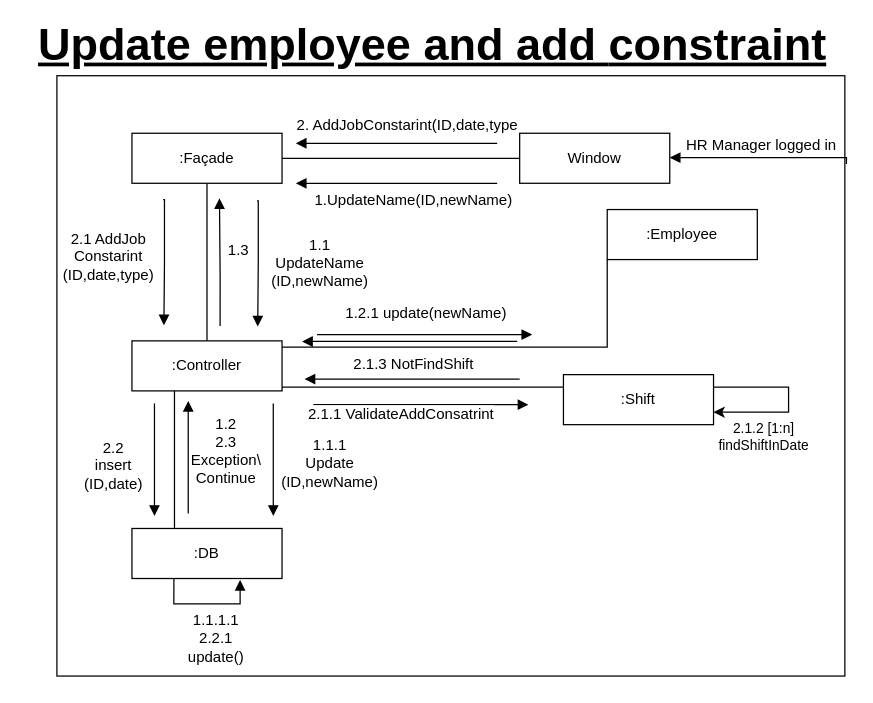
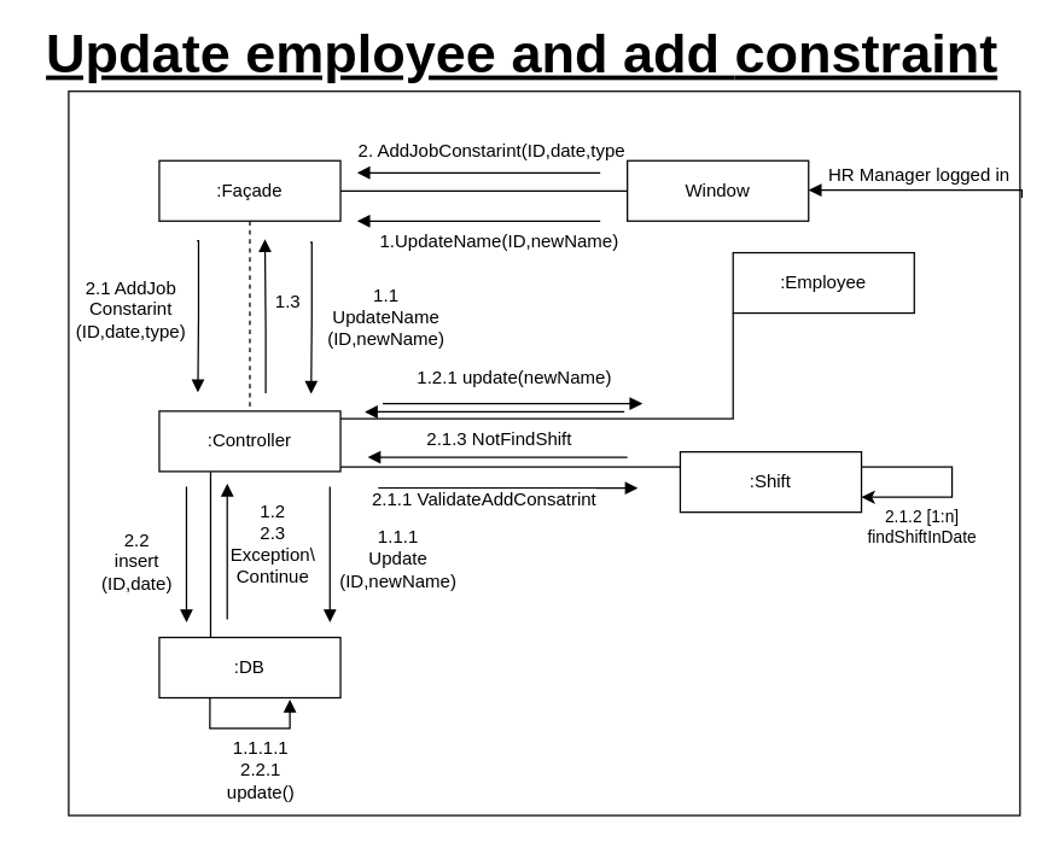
  <mxCell id="0" />
  <mxCell id="1" parent="0" />
  <mxCell id="2" value="" style="rounded=0;whiteSpace=wrap;html=1;fontSize=36;" parent="1" vertex="1"><mxGeometry x="45" y="60" width="630" height="480" as="geometry" /></mxCell>
  <mxCell id="3" value="&lt;font style=&quot;font-size: 36px;&quot;&gt;&lt;u&gt;&lt;b&gt;Update employee and add&amp;nbsp;&lt;/b&gt;&lt;/u&gt;&lt;/font&gt;&lt;span style=&quot;font-size: 36px;&quot;&gt;&lt;b&gt;&lt;u&gt;constraint&lt;/u&gt;&lt;/b&gt;&lt;/span&gt;" style="text;html=1;align=center;verticalAlign=middle;resizable=0;points=[];autosize=1;strokeColor=none;fillColor=none;" parent="1" vertex="1"><mxGeometry x="20" y="20" width="650" height="30" as="geometry" /></mxCell>
  <mxCell id="4" style="edgeStyle=orthogonalEdgeStyle;rounded=0;orthogonalLoop=1;jettySize=auto;html=1;fontFamily=Helvetica;fontSize=12;fontColor=default;endArrow=none;endFill=0;" parent="1" source="5" target="7" edge="1"><mxGeometry relative="1" as="geometry" /></mxCell>
  <mxCell id="5" value="Window" style="rounded=0;whiteSpace=wrap;html=1;fontFamily=Helvetica;fontSize=12;fontColor=default;strokeColor=default;fillColor=default;" parent="1" vertex="1"><mxGeometry x="415" y="106" width="120" height="40" as="geometry" /></mxCell>
- <mxCell id="6" style="edgeStyle=orthogonalEdgeStyle;rounded=0;orthogonalLoop=1;jettySize=auto;html=1;fontFamily=Helvetica;fontSize=12;fontColor=default;endArrow=none;endFill=0;" parent="1" source="7" target="10" edge="1"><mxGeometry relative="1" as="geometry" /></mxCell>
+ <mxCell id="6" style="edgeStyle=orthogonalEdgeStyle;rounded=0;orthogonalLoop=1;jettySize=auto;html=1;fontFamily=Helvetica;fontSize=12;fontColor=default;endArrow=none;endFill=0;dashed=1;" parent="1" source="7" target="10" edge="1"><mxGeometry relative="1" as="geometry" /></mxCell>
  <mxCell id="7" value=":Façade" style="rounded=0;whiteSpace=wrap;html=1;fontFamily=Helvetica;fontSize=12;fontColor=default;strokeColor=default;fillColor=default;" parent="1" vertex="1"><mxGeometry x="105" y="106" width="120" height="40" as="geometry" /></mxCell>
  <mxCell id="8" value=":DB" style="rounded=0;whiteSpace=wrap;html=1;fontFamily=Helvetica;fontSize=12;fontColor=default;strokeColor=default;fillColor=default;" parent="1" vertex="1"><mxGeometry x="105" y="422" width="120" height="40" as="geometry" /></mxCell>
  <mxCell id="9" style="edgeStyle=orthogonalEdgeStyle;rounded=0;orthogonalLoop=1;jettySize=auto;html=1;fontFamily=Helvetica;fontSize=12;fontColor=default;endArrow=none;endFill=0;" parent="1" edge="1"><mxGeometry relative="1" as="geometry"><mxPoint x="139" y="312" as="sourcePoint" /><mxPoint x="139" y="422" as="targetPoint" /></mxGeometry></mxCell>
  <mxCell id="10" value=":Controller" style="rounded=0;whiteSpace=wrap;html=1;fontFamily=Helvetica;fontSize=12;fontColor=default;strokeColor=default;fillColor=default;" parent="1" vertex="1"><mxGeometry x="105" y="272" width="120" height="40" as="geometry" /></mxCell>
  <mxCell id="11" value="1.1.1&lt;br&gt;Update&lt;br&gt;(ID,newName)" style="edgeStyle=orthogonalEdgeStyle;rounded=0;orthogonalLoop=1;jettySize=auto;html=1;fontFamily=Helvetica;fontSize=12;fontColor=default;endArrow=block;endFill=1;" parent="1" edge="1"><mxGeometry x="0.067" y="45" relative="1" as="geometry"><mxPoint x="218" y="412" as="targetPoint" /><mxPoint x="218" y="322" as="sourcePoint" /><mxPoint as="offset" /><Array as="points"><mxPoint x="218" y="372" /><mxPoint x="218" y="372" /></Array></mxGeometry></mxCell>
  <mxCell id="12" style="edgeStyle=orthogonalEdgeStyle;rounded=0;orthogonalLoop=1;jettySize=auto;html=1;entryX=1;entryY=0.5;entryDx=0;entryDy=0;fontFamily=Helvetica;fontSize=12;fontColor=default;startArrow=none;startFill=0;endArrow=none;endFill=0;" parent="1" source="13" edge="1"><mxGeometry relative="1" as="geometry"><Array as="points"><mxPoint x="485" y="277" /></Array><mxPoint x="225" y="277" as="targetPoint" /></mxGeometry></mxCell>
  <mxCell id="13" value=":Employee" style="rounded=0;whiteSpace=wrap;html=1;fontFamily=Helvetica;fontSize=12;fontColor=default;strokeColor=default;fillColor=default;" parent="1" vertex="1"><mxGeometry x="485" y="167" width="120" height="40" as="geometry" /></mxCell>
  <mxCell id="14" value="" style="edgeStyle=orthogonalEdgeStyle;rounded=0;orthogonalLoop=1;jettySize=auto;html=1;exitX=1;exitY=0.25;exitDx=0;exitDy=0;fontFamily=Helvetica;fontSize=12;fontColor=default;startArrow=block;startFill=1;endArrow=none;endFill=0;" parent="1" edge="1"><mxGeometry x="-0.035" y="22" relative="1" as="geometry"><mxPoint x="413" y="272.5" as="targetPoint" /><mxPoint x="241" y="272.5" as="sourcePoint" /><mxPoint as="offset" /></mxGeometry></mxCell>
  <mxCell id="15" value="1.1.1.1&lt;br&gt;2.2.1&lt;br&gt;update()" style="edgeStyle=orthogonalEdgeStyle;rounded=0;orthogonalLoop=1;jettySize=auto;html=1;entryX=0.309;entryY=0.971;entryDx=0;entryDy=0;entryPerimeter=0;fontFamily=Helvetica;fontSize=12;fontColor=default;startArrow=block;startFill=1;endArrow=none;endFill=0;exitX=0.75;exitY=1;exitDx=0;exitDy=0;" parent="1" edge="1"><mxGeometry x="-0.149" y="28" relative="1" as="geometry"><mxPoint x="191.46" y="463.16" as="sourcePoint" /><mxPoint x="138.54" y="462" as="targetPoint" /><Array as="points"><mxPoint x="191.46" y="482.16" /><mxPoint x="138.46" y="482.16" /></Array><mxPoint as="offset" /></mxGeometry></mxCell>
  <mxCell id="16" value="2. AddJobConstarint(ID,date,type" style="edgeStyle=orthogonalEdgeStyle;rounded=0;orthogonalLoop=1;jettySize=auto;html=1;fontFamily=Helvetica;fontSize=12;fontColor=default;endArrow=block;endFill=1;entryX=1;entryY=0.5;entryDx=0;entryDy=0;endSize=6;" parent="1" edge="1"><mxGeometry x="-0.106" y="-14" relative="1" as="geometry"><mxPoint x="397" y="114" as="sourcePoint" /><mxPoint x="236" y="114" as="targetPoint" /><Array as="points"><mxPoint x="397" y="114" /></Array><mxPoint as="offset" /></mxGeometry></mxCell>
  <mxCell id="17" value="1.UpdateName(ID,newName)" style="edgeStyle=orthogonalEdgeStyle;rounded=0;orthogonalLoop=1;jettySize=auto;html=1;fontFamily=Helvetica;fontSize=12;fontColor=default;endArrow=block;endFill=1;entryX=1;entryY=0.5;entryDx=0;entryDy=0;endSize=6;" parent="1" edge="1"><mxGeometry x="-0.168" y="14" relative="1" as="geometry"><mxPoint x="397" y="146" as="sourcePoint" /><mxPoint x="236" y="146" as="targetPoint" /><Array as="points"><mxPoint x="397" y="146" /></Array><mxPoint as="offset" /></mxGeometry></mxCell>
  <mxCell id="18" value="2.1 AddJob&lt;br&gt;Constarint&lt;br&gt;(ID,date,type)" style="edgeStyle=orthogonalEdgeStyle;rounded=0;orthogonalLoop=1;jettySize=auto;html=1;fontFamily=Helvetica;fontSize=12;fontColor=default;endArrow=block;endFill=1;startArrow=none;startFill=0;entryX=0.213;entryY=0.038;entryDx=0;entryDy=0;entryPerimeter=0;" parent="1" edge="1"><mxGeometry x="-0.069" y="-45" relative="1" as="geometry"><mxPoint x="130.56" y="259.52" as="targetPoint" /><mxPoint x="130" y="159" as="sourcePoint" /><mxPoint as="offset" /><Array as="points"><mxPoint x="131" y="159" /><mxPoint x="131" y="209" /><mxPoint x="131" y="209" /></Array></mxGeometry></mxCell>
  <mxCell id="19" value="1.1 &lt;br&gt;UpdateName&lt;br&gt;(ID,newName)" style="edgeStyle=orthogonalEdgeStyle;rounded=0;orthogonalLoop=1;jettySize=auto;html=1;fontFamily=Helvetica;fontSize=12;fontColor=default;endArrow=block;endFill=1;startArrow=none;startFill=0;entryX=0.213;entryY=0.038;entryDx=0;entryDy=0;entryPerimeter=0;" parent="1" edge="1"><mxGeometry x="0.004" y="49" relative="1" as="geometry"><mxPoint x="205.56" y="260.52" as="targetPoint" /><mxPoint x="205" y="160" as="sourcePoint" /><mxPoint as="offset" /><Array as="points"><mxPoint x="206" y="160" /><mxPoint x="206" y="210" /><mxPoint x="206" y="210" /></Array></mxGeometry></mxCell>
  <mxCell id="20" value="1.3" style="edgeStyle=orthogonalEdgeStyle;rounded=0;orthogonalLoop=1;jettySize=auto;html=1;fontFamily=Helvetica;fontSize=12;fontColor=default;endArrow=none;endFill=0;startArrow=block;startFill=1;exitX=0.346;exitY=1.048;exitDx=0;exitDy=0;exitPerimeter=0;" parent="1" edge="1"><mxGeometry x="-0.175" y="15" relative="1" as="geometry"><mxPoint x="175.48" y="260.08" as="targetPoint" /><mxPoint x="175" y="158" as="sourcePoint" /><mxPoint as="offset" /><Array as="points"><mxPoint x="175.48" y="160.08" /><mxPoint x="175.48" y="160.08" /><mxPoint x="175.48" y="219.08" /><mxPoint x="175.48" y="219.08" /></Array></mxGeometry></mxCell>
  <mxCell id="21" value="1.2.1 update(newName)" style="edgeStyle=orthogonalEdgeStyle;rounded=0;orthogonalLoop=1;jettySize=auto;html=1;exitX=1;exitY=0.25;exitDx=0;exitDy=0;fontFamily=Helvetica;fontSize=12;fontColor=default;startArrow=none;startFill=0;endArrow=block;endFill=1;" parent="1" edge="1"><mxGeometry x="0.012" y="17" relative="1" as="geometry"><mxPoint x="425" y="267" as="targetPoint" /><mxPoint x="253" y="267" as="sourcePoint" /><mxPoint as="offset" /></mxGeometry></mxCell>
  <mxCell id="22" value="1.2&lt;br&gt;2.3&lt;br&gt;Exception\&lt;br&gt;Continue" style="edgeStyle=orthogonalEdgeStyle;rounded=0;orthogonalLoop=1;jettySize=auto;html=1;fontFamily=Helvetica;fontSize=12;fontColor=default;endArrow=none;endFill=0;startArrow=block;startFill=1;" parent="1" edge="1"><mxGeometry x="-0.111" y="30" relative="1" as="geometry"><mxPoint x="150" y="410" as="targetPoint" /><mxPoint x="150" y="320" as="sourcePoint" /><mxPoint as="offset" /><Array as="points"><mxPoint x="150" y="370" /><mxPoint x="150" y="370" /></Array></mxGeometry></mxCell>
  <mxCell id="23" value="HR Manager logged in" style="edgeStyle=orthogonalEdgeStyle;rounded=0;orthogonalLoop=1;jettySize=auto;html=1;fontFamily=Helvetica;fontSize=12;fontColor=default;endArrow=block;endFill=1;entryX=1;entryY=0.5;entryDx=0;entryDy=0;exitX=1.002;exitY=0.147;exitDx=0;exitDy=0;exitPerimeter=0;" edge="1" parent="1" source="2"><mxGeometry y="-10" relative="1" as="geometry"><mxPoint x="639" y="125.5" as="sourcePoint" /><mxPoint x="535" y="125.5" as="targetPoint" /><Array as="points"><mxPoint x="676" y="126" /></Array><mxPoint as="offset" /></mxGeometry></mxCell>
  <mxCell id="24" style="edgeStyle=orthogonalEdgeStyle;rounded=0;orthogonalLoop=1;jettySize=auto;html=1;entryX=1;entryY=0.5;entryDx=0;entryDy=0;fontFamily=Helvetica;fontSize=12;fontColor=default;startArrow=none;startFill=0;endArrow=none;endFill=0;" edge="1" parent="1"><mxGeometry relative="1" as="geometry"><Array as="points"><mxPoint x="485" y="309" /></Array><mxPoint x="225" y="309" as="targetPoint" /><mxPoint x="450" y="309" as="sourcePoint" /></mxGeometry></mxCell>
  <mxCell id="25" value=":Shift" style="rounded=0;whiteSpace=wrap;html=1;fontFamily=Helvetica;fontSize=12;fontColor=default;strokeColor=default;fillColor=default;" vertex="1" parent="1"><mxGeometry x="450" y="299" width="120" height="40" as="geometry" /></mxCell>
  <mxCell id="26" value="2.1.2 [1:n]&lt;br&gt;findShiftInDate" style="edgeStyle=orthogonalEdgeStyle;rounded=0;orthogonalLoop=1;jettySize=auto;html=1;exitX=1;exitY=0.25;exitDx=0;exitDy=0;entryX=1;entryY=0.75;entryDx=0;entryDy=0;" edge="1" parent="1" source="25" target="25"><mxGeometry x="0.429" y="20" relative="1" as="geometry"><Array as="points"><mxPoint x="630" y="309" /><mxPoint x="630" y="329" /></Array><mxPoint as="offset" /></mxGeometry></mxCell>
  <mxCell id="27" value="2.1.1 ValidateAddConsatrint" style="edgeStyle=orthogonalEdgeStyle;rounded=0;orthogonalLoop=1;jettySize=auto;html=1;exitX=1;exitY=0.25;exitDx=0;exitDy=0;fontFamily=Helvetica;fontSize=12;fontColor=default;startArrow=none;startFill=0;endArrow=block;endFill=1;" edge="1" parent="1"><mxGeometry x="-0.186" y="-8" relative="1" as="geometry"><mxPoint x="422" y="323" as="targetPoint" /><mxPoint x="250" y="323" as="sourcePoint" /><mxPoint as="offset" /></mxGeometry></mxCell>
  <mxCell id="28" value="2.1.3 NotFindShift" style="edgeStyle=orthogonalEdgeStyle;rounded=0;orthogonalLoop=1;jettySize=auto;html=1;exitX=1;exitY=0.25;exitDx=0;exitDy=0;fontFamily=Helvetica;fontSize=12;fontColor=default;startArrow=block;startFill=1;endArrow=none;endFill=0;" edge="1" parent="1"><mxGeometry x="0.012" y="13" relative="1" as="geometry"><mxPoint x="415" y="302.5" as="targetPoint" /><mxPoint x="243" y="302.5" as="sourcePoint" /><mxPoint y="1" as="offset" /></mxGeometry></mxCell>
  <mxCell id="29" value="2.2&lt;br&gt;insert&lt;br&gt;(ID,date)" style="edgeStyle=orthogonalEdgeStyle;rounded=0;orthogonalLoop=1;jettySize=auto;html=1;fontFamily=Helvetica;fontSize=12;fontColor=default;endArrow=block;endFill=1;" edge="1" parent="1"><mxGeometry x="0.112" y="-33" relative="1" as="geometry"><mxPoint x="123" y="412" as="targetPoint" /><mxPoint x="123" y="322" as="sourcePoint" /><mxPoint as="offset" /><Array as="points"><mxPoint x="123" y="372" /><mxPoint x="123" y="372" /></Array></mxGeometry></mxCell>
